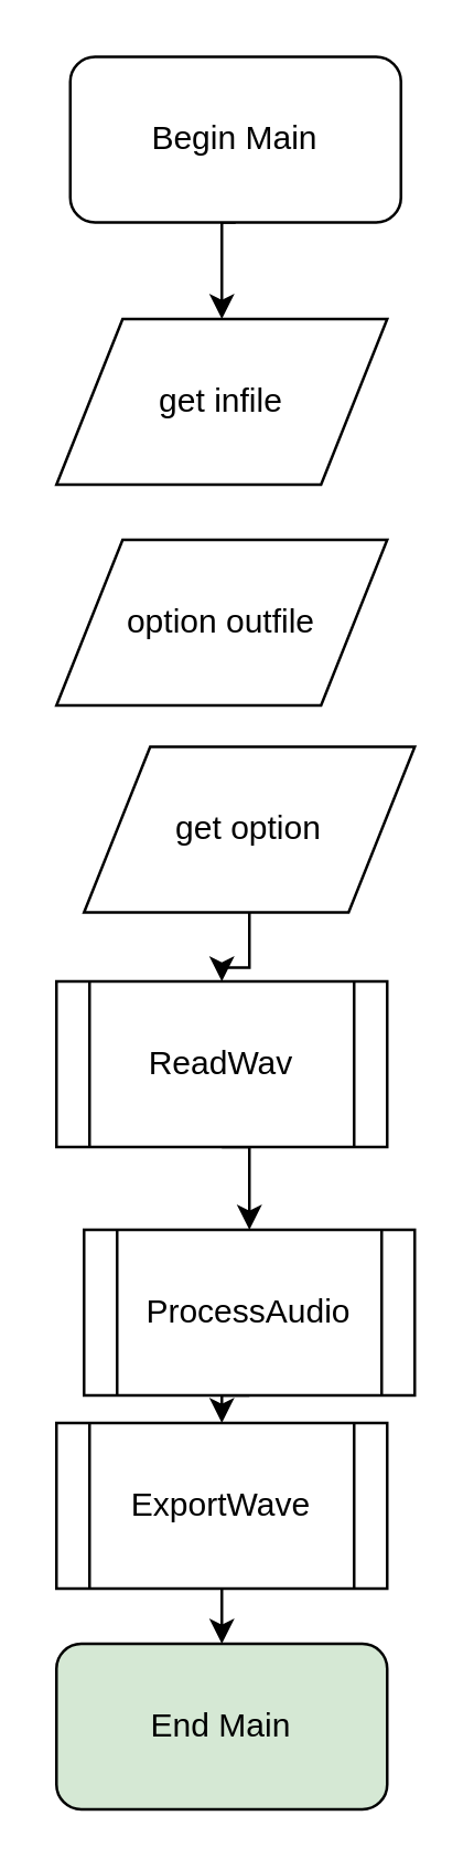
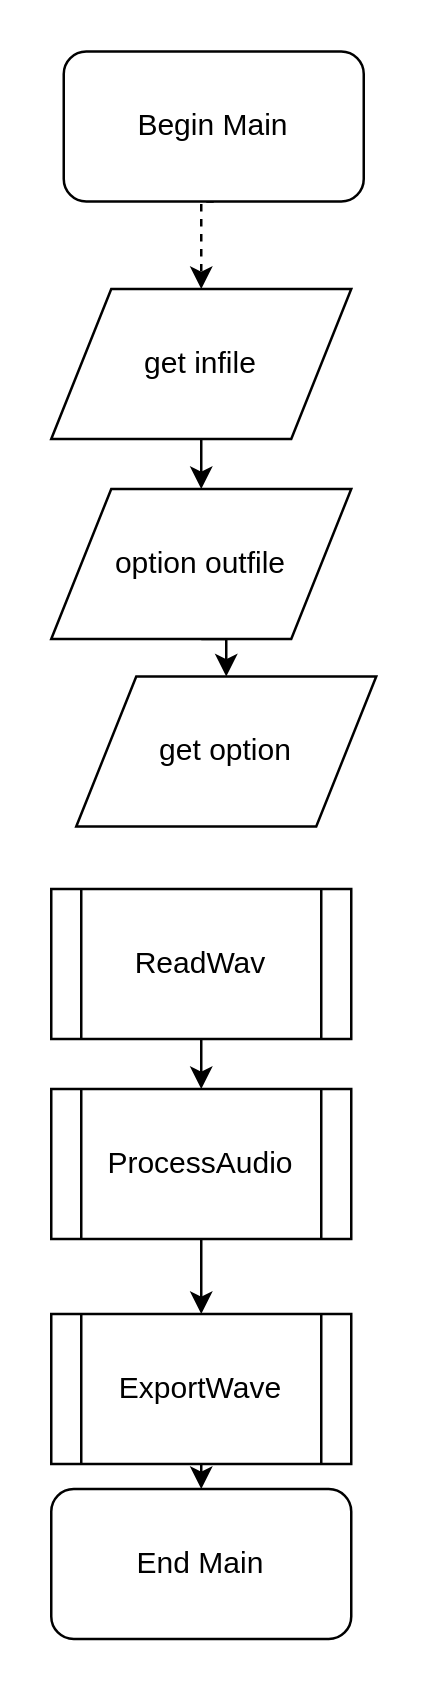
  <mxCell id="0" />
  <mxCell id="1" parent="0" />
- <mxCell id="2" style="edgeStyle=orthogonalEdgeStyle;rounded=0;orthogonalLoop=1;jettySize=auto;html=1;exitX=0.5;exitY=1;exitDx=0;exitDy=0;entryX=0.5;entryY=0;entryDx=0;entryDy=0;" edge="1" parent="1" source="3" target="5"><mxGeometry relative="1" as="geometry" /></mxCell>
+ <mxCell id="2" style="edgeStyle=orthogonalEdgeStyle;rounded=0;orthogonalLoop=1;jettySize=auto;html=1;exitX=0.5;exitY=1;exitDx=0;exitDy=0;entryX=0.5;entryY=0;entryDx=0;entryDy=0;dashed=1;" edge="1" parent="1" source="3" target="5"><mxGeometry relative="1" as="geometry" /></mxCell>
  <mxCell id="3" value="Begin Main" style="rounded=1;whiteSpace=wrap;html=1;" vertex="1" parent="1"><mxGeometry x="25" y="20" width="120" height="60" as="geometry" /></mxCell>
+ <mxCell id="4" style="edgeStyle=orthogonalEdgeStyle;rounded=0;orthogonalLoop=1;jettySize=auto;html=1;exitX=0.5;exitY=1;exitDx=0;exitDy=0;entryX=0.5;entryY=0;entryDx=0;entryDy=0;" edge="1" parent="1" source="5" target="7"><mxGeometry relative="1" as="geometry" /></mxCell>
  <mxCell id="5" value="get infile" style="shape=parallelogram;perimeter=parallelogramPerimeter;whiteSpace=wrap;html=1;" vertex="1" parent="1"><mxGeometry x="20" y="115" width="120" height="60" as="geometry" /></mxCell>
+ <mxCell id="6" style="edgeStyle=orthogonalEdgeStyle;rounded=0;orthogonalLoop=1;jettySize=auto;html=1;exitX=0.5;exitY=1;exitDx=0;exitDy=0;entryX=0.5;entryY=0;entryDx=0;entryDy=0;" edge="1" parent="1" source="7" target="9"><mxGeometry relative="1" as="geometry" /></mxCell>
  <mxCell id="7" value="option outfile" style="shape=parallelogram;perimeter=parallelogramPerimeter;whiteSpace=wrap;html=1;" vertex="1" parent="1"><mxGeometry x="20" y="195" width="120" height="60" as="geometry" /></mxCell>
- <mxCell id="8" style="edgeStyle=orthogonalEdgeStyle;rounded=0;orthogonalLoop=1;jettySize=auto;html=1;exitX=0.5;exitY=1;exitDx=0;exitDy=0;" edge="1" parent="1" source="9" target="11"><mxGeometry relative="1" as="geometry" /></mxCell>
  <mxCell id="9" value="get option" style="shape=parallelogram;perimeter=parallelogramPerimeter;whiteSpace=wrap;html=1;" vertex="1" parent="1"><mxGeometry x="30" y="270" width="120" height="60" as="geometry" /></mxCell>
  <mxCell id="10" style="edgeStyle=orthogonalEdgeStyle;rounded=0;orthogonalLoop=1;jettySize=auto;html=1;exitX=0.5;exitY=1;exitDx=0;exitDy=0;entryX=0.5;entryY=0;entryDx=0;entryDy=0;" edge="1" parent="1" source="11" target="13"><mxGeometry relative="1" as="geometry" /></mxCell>
  <mxCell id="11" value="ReadWav" style="shape=process;whiteSpace=wrap;html=1;backgroundOutline=1;" vertex="1" parent="1"><mxGeometry x="20" y="355" width="120" height="60" as="geometry" /></mxCell>
  <mxCell id="12" style="edgeStyle=orthogonalEdgeStyle;rounded=0;orthogonalLoop=1;jettySize=auto;html=1;exitX=0.5;exitY=1;exitDx=0;exitDy=0;entryX=0.5;entryY=0;entryDx=0;entryDy=0;" edge="1" parent="1" source="13" target="15"><mxGeometry relative="1" as="geometry" /></mxCell>
- <mxCell id="13" value="ProcessAudio" style="shape=process;whiteSpace=wrap;html=1;backgroundOutline=1;" vertex="1" parent="1"><mxGeometry x="30" y="445" width="120" height="60" as="geometry" /></mxCell>
+ <mxCell id="13" value="ProcessAudio" style="shape=process;whiteSpace=wrap;html=1;backgroundOutline=1;" vertex="1" parent="1"><mxGeometry x="20" y="435" width="120" height="60" as="geometry" /></mxCell>
  <mxCell id="14" style="edgeStyle=orthogonalEdgeStyle;rounded=0;orthogonalLoop=1;jettySize=auto;html=1;exitX=0.5;exitY=1;exitDx=0;exitDy=0;entryX=0.5;entryY=0;entryDx=0;entryDy=0;" edge="1" parent="1" source="15" target="16"><mxGeometry relative="1" as="geometry" /></mxCell>
- <mxCell id="15" value="ExportWave" style="shape=process;whiteSpace=wrap;html=1;backgroundOutline=1;" vertex="1" parent="1"><mxGeometry x="20" y="515" width="120" height="60" as="geometry" /></mxCell>
- <mxCell id="16" value="End Main" style="rounded=1;whiteSpace=wrap;html=1;fillColor=#d5e8d4;" vertex="1" parent="1"><mxGeometry x="20" y="595" width="120" height="60" as="geometry" /></mxCell>
+ <mxCell id="15" value="ExportWave" style="shape=process;whiteSpace=wrap;html=1;backgroundOutline=1;" vertex="1" parent="1"><mxGeometry x="20" y="525" width="120" height="60" as="geometry" /></mxCell>
+ <mxCell id="16" value="End Main" style="rounded=1;whiteSpace=wrap;html=1;" vertex="1" parent="1"><mxGeometry x="20" y="595" width="120" height="60" as="geometry" /></mxCell>
